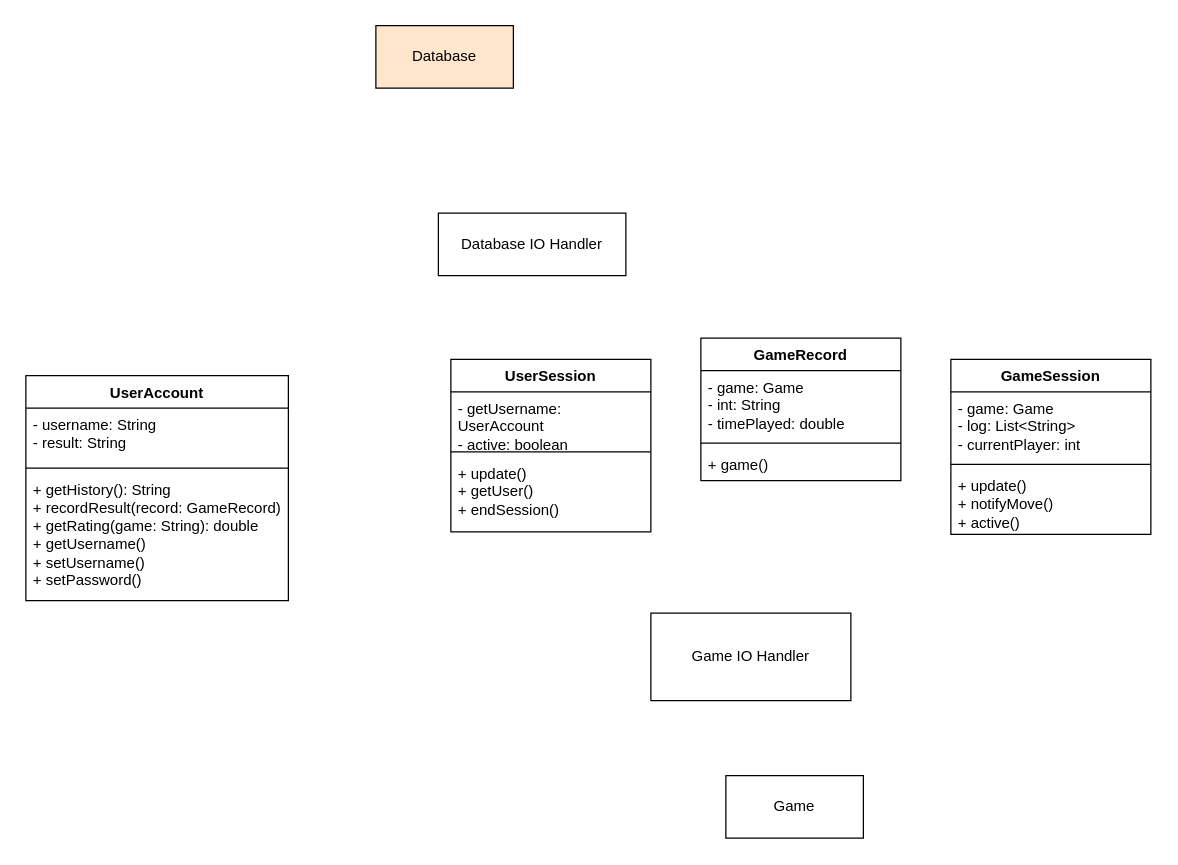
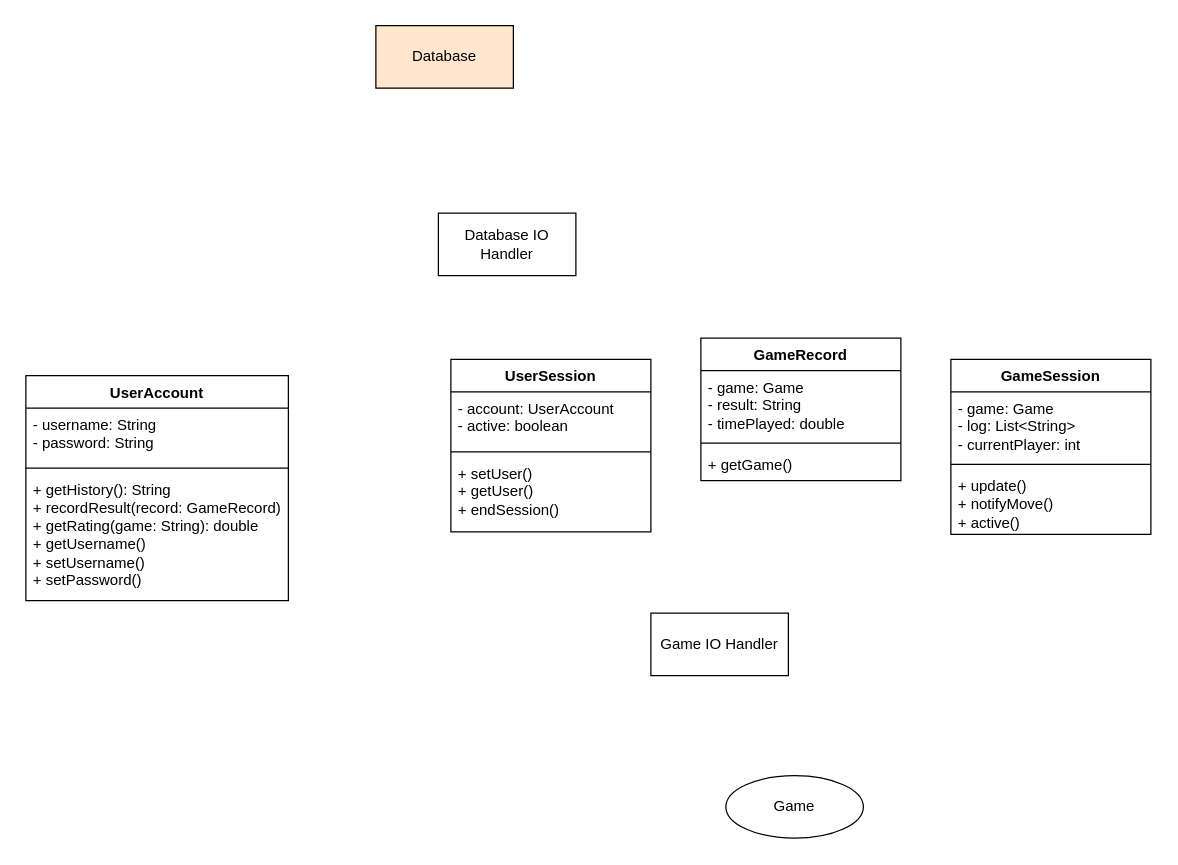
  <mxCell id="0" />
  <mxCell id="1" parent="0" />
  <mxCell id="2" value="UserAccount" style="swimlane;fontStyle=1;align=center;verticalAlign=top;childLayout=stackLayout;horizontal=1;startSize=26;horizontalStack=0;resizeParent=1;resizeParentMax=0;resizeLast=0;collapsible=1;marginBottom=0;whiteSpace=wrap;html=1;" parent="1" vertex="1"><mxGeometry x="20" y="300" width="210" height="180" as="geometry"><mxRectangle x="400" y="187" width="110" height="30" as="alternateBounds" /></mxGeometry></mxCell>
- <mxCell id="3" value="- username: String&lt;div&gt;- result: String&lt;/div&gt;&lt;div&gt;&lt;br&gt;&lt;/div&gt;" style="text;strokeColor=none;fillColor=none;align=left;verticalAlign=top;spacingLeft=4;spacingRight=4;overflow=hidden;rotatable=0;points=[[0,0.5],[1,0.5]];portConstraint=eastwest;whiteSpace=wrap;html=1;" parent="2" vertex="1"><mxGeometry y="26" width="210" height="44" as="geometry" /></mxCell>
+ <mxCell id="3" value="- username: String&lt;div&gt;- password: String&lt;/div&gt;&lt;div&gt;&lt;br&gt;&lt;/div&gt;" style="text;strokeColor=none;fillColor=none;align=left;verticalAlign=top;spacingLeft=4;spacingRight=4;overflow=hidden;rotatable=0;points=[[0,0.5],[1,0.5]];portConstraint=eastwest;whiteSpace=wrap;html=1;" parent="2" vertex="1"><mxGeometry y="26" width="210" height="44" as="geometry" /></mxCell>
  <mxCell id="4" value="" style="line;strokeWidth=1;fillColor=none;align=left;verticalAlign=middle;spacingTop=-1;spacingLeft=3;spacingRight=3;rotatable=0;labelPosition=right;points=[];portConstraint=eastwest;strokeColor=inherit;" parent="2" vertex="1"><mxGeometry y="70" width="210" height="8" as="geometry" /></mxCell>
  <mxCell id="5" value="+ getHistory(): String&lt;div&gt;+ recordResult(record: GameRecord)&lt;/div&gt;&lt;div&gt;+ getRating(game: String): double&lt;/div&gt;&lt;div&gt;+ getUsername()&lt;/div&gt;&lt;div&gt;+ setUsername()&lt;/div&gt;&lt;div&gt;+ setPassword()&lt;/div&gt;" style="text;strokeColor=none;fillColor=none;align=left;verticalAlign=top;spacingLeft=4;spacingRight=4;overflow=hidden;rotatable=0;points=[[0,0.5],[1,0.5]];portConstraint=eastwest;whiteSpace=wrap;html=1;" parent="2" vertex="1"><mxGeometry y="78" width="210" height="102" as="geometry" /></mxCell>
  <mxCell id="6" value="Database" style="html=1;whiteSpace=wrap;fillColor=#ffe6cc;" parent="1" vertex="1"><mxGeometry x="300" y="20" width="110" height="50" as="geometry" /></mxCell>
- <mxCell id="7" value="Game" style="html=1;whiteSpace=wrap;" parent="1" vertex="1"><mxGeometry x="580" y="620" width="110" height="50" as="geometry" /></mxCell>
+ <mxCell id="7" value="Game" style="ellipse;html=1;whiteSpace=wrap;" parent="1" vertex="1"><mxGeometry x="580" y="620" width="110" height="50" as="geometry" /></mxCell>
  <mxCell id="8" value="UserSession" style="swimlane;fontStyle=1;align=center;verticalAlign=top;childLayout=stackLayout;horizontal=1;startSize=26;horizontalStack=0;resizeParent=1;resizeParentMax=0;resizeLast=0;collapsible=1;marginBottom=0;whiteSpace=wrap;html=1;" parent="1" vertex="1"><mxGeometry x="360" y="287" width="160" height="138" as="geometry" /></mxCell>
- <mxCell id="9" value="- getUsername: UserAccount&lt;div&gt;&lt;div&gt;- active: boolean&lt;/div&gt;&lt;/div&gt;" style="text;strokeColor=none;fillColor=none;align=left;verticalAlign=top;spacingLeft=4;spacingRight=4;overflow=hidden;rotatable=0;points=[[0,0.5],[1,0.5]];portConstraint=eastwest;whiteSpace=wrap;html=1;" parent="8" vertex="1"><mxGeometry y="26" width="160" height="44" as="geometry" /></mxCell>
+ <mxCell id="9" value="- account: UserAccount&lt;div&gt;&lt;div&gt;- active: boolean&lt;/div&gt;&lt;/div&gt;" style="text;strokeColor=none;fillColor=none;align=left;verticalAlign=top;spacingLeft=4;spacingRight=4;overflow=hidden;rotatable=0;points=[[0,0.5],[1,0.5]];portConstraint=eastwest;whiteSpace=wrap;html=1;" parent="8" vertex="1"><mxGeometry y="26" width="160" height="44" as="geometry" /></mxCell>
  <mxCell id="10" value="" style="line;strokeWidth=1;fillColor=none;align=left;verticalAlign=middle;spacingTop=-1;spacingLeft=3;spacingRight=3;rotatable=0;labelPosition=right;points=[];portConstraint=eastwest;strokeColor=inherit;" parent="8" vertex="1"><mxGeometry y="70" width="160" height="8" as="geometry" /></mxCell>
- <mxCell id="11" value="+ update()&lt;div&gt;+ getUser()&lt;/div&gt;&lt;div&gt;+ endSession()&lt;/div&gt;" style="text;strokeColor=none;fillColor=none;align=left;verticalAlign=top;spacingLeft=4;spacingRight=4;overflow=hidden;rotatable=0;points=[[0,0.5],[1,0.5]];portConstraint=eastwest;whiteSpace=wrap;html=1;" parent="8" vertex="1"><mxGeometry y="78" width="160" height="60" as="geometry" /></mxCell>
+ <mxCell id="11" value="+ setUser()&lt;div&gt;+ getUser()&lt;/div&gt;&lt;div&gt;+ endSession()&lt;/div&gt;" style="text;strokeColor=none;fillColor=none;align=left;verticalAlign=top;spacingLeft=4;spacingRight=4;overflow=hidden;rotatable=0;points=[[0,0.5],[1,0.5]];portConstraint=eastwest;whiteSpace=wrap;html=1;" parent="8" vertex="1"><mxGeometry y="78" width="160" height="60" as="geometry" /></mxCell>
  <mxCell id="12" value="GameRecord" style="swimlane;fontStyle=1;align=center;verticalAlign=top;childLayout=stackLayout;horizontal=1;startSize=26;horizontalStack=0;resizeParent=1;resizeParentMax=0;resizeLast=0;collapsible=1;marginBottom=0;whiteSpace=wrap;html=1;" parent="1" vertex="1"><mxGeometry x="560" y="270" width="160" height="114" as="geometry" /></mxCell>
- <mxCell id="13" value="- game: Game&lt;div&gt;- int: String&lt;/div&gt;&lt;div&gt;- timePlayed: double&lt;/div&gt;" style="text;strokeColor=none;fillColor=none;align=left;verticalAlign=top;spacingLeft=4;spacingRight=4;overflow=hidden;rotatable=0;points=[[0,0.5],[1,0.5]];portConstraint=eastwest;whiteSpace=wrap;html=1;" parent="12" vertex="1"><mxGeometry y="26" width="160" height="54" as="geometry" /></mxCell>
+ <mxCell id="13" value="- game: Game&lt;div&gt;- result: String&lt;/div&gt;&lt;div&gt;- timePlayed: double&lt;/div&gt;" style="text;strokeColor=none;fillColor=none;align=left;verticalAlign=top;spacingLeft=4;spacingRight=4;overflow=hidden;rotatable=0;points=[[0,0.5],[1,0.5]];portConstraint=eastwest;whiteSpace=wrap;html=1;" parent="12" vertex="1"><mxGeometry y="26" width="160" height="54" as="geometry" /></mxCell>
  <mxCell id="14" value="" style="line;strokeWidth=1;fillColor=none;align=left;verticalAlign=middle;spacingTop=-1;spacingLeft=3;spacingRight=3;rotatable=0;labelPosition=right;points=[];portConstraint=eastwest;strokeColor=inherit;" parent="12" vertex="1"><mxGeometry y="80" width="160" height="8" as="geometry" /></mxCell>
- <mxCell id="15" value="+ game()" style="text;strokeColor=none;fillColor=none;align=left;verticalAlign=top;spacingLeft=4;spacingRight=4;overflow=hidden;rotatable=0;points=[[0,0.5],[1,0.5]];portConstraint=eastwest;whiteSpace=wrap;html=1;" parent="12" vertex="1"><mxGeometry y="88" width="160" height="26" as="geometry" /></mxCell>
- <mxCell id="16" value="Database IO Handler" style="html=1;whiteSpace=wrap;" parent="1" vertex="1"><mxGeometry x="350" y="170" width="150" height="50" as="geometry" /></mxCell>
- <mxCell id="17" value="Game IO Handler" style="html=1;whiteSpace=wrap;" parent="1" vertex="1"><mxGeometry x="520" y="490" width="160" height="70" as="geometry" /></mxCell>
+ <mxCell id="15" value="+ getGame()" style="text;strokeColor=none;fillColor=none;align=left;verticalAlign=top;spacingLeft=4;spacingRight=4;overflow=hidden;rotatable=0;points=[[0,0.5],[1,0.5]];portConstraint=eastwest;whiteSpace=wrap;html=1;" parent="12" vertex="1"><mxGeometry y="88" width="160" height="26" as="geometry" /></mxCell>
+ <mxCell id="16" value="Database IO Handler" style="html=1;whiteSpace=wrap;" parent="1" vertex="1"><mxGeometry x="350" y="170" width="110" height="50" as="geometry" /></mxCell>
+ <mxCell id="17" value="Game IO Handler" style="html=1;whiteSpace=wrap;" parent="1" vertex="1"><mxGeometry x="520" y="490" width="110" height="50" as="geometry" /></mxCell>
  <mxCell id="18" value="GameSession" style="swimlane;fontStyle=1;align=center;verticalAlign=top;childLayout=stackLayout;horizontal=1;startSize=26;horizontalStack=0;resizeParent=1;resizeParentMax=0;resizeLast=0;collapsible=1;marginBottom=0;whiteSpace=wrap;html=1;" vertex="1" parent="1"><mxGeometry x="760" y="287" width="160" height="140" as="geometry" /></mxCell>
  <mxCell id="19" value="- game: Game&lt;div&gt;- log: List&amp;lt;String&amp;gt;&lt;/div&gt;&lt;div&gt;- currentPlayer: int&lt;/div&gt;" style="text;strokeColor=none;fillColor=none;align=left;verticalAlign=top;spacingLeft=4;spacingRight=4;overflow=hidden;rotatable=0;points=[[0,0.5],[1,0.5]];portConstraint=eastwest;whiteSpace=wrap;html=1;" vertex="1" parent="18"><mxGeometry y="26" width="160" height="54" as="geometry" /></mxCell>
  <mxCell id="20" value="" style="line;strokeWidth=1;fillColor=none;align=left;verticalAlign=middle;spacingTop=-1;spacingLeft=3;spacingRight=3;rotatable=0;labelPosition=right;points=[];portConstraint=eastwest;strokeColor=inherit;" vertex="1" parent="18"><mxGeometry y="80" width="160" height="8" as="geometry" /></mxCell>
  <mxCell id="21" value="+ update()&lt;div&gt;+ notifyMove()&lt;/div&gt;&lt;div&gt;+ active()&lt;/div&gt;" style="text;strokeColor=none;fillColor=none;align=left;verticalAlign=top;spacingLeft=4;spacingRight=4;overflow=hidden;rotatable=0;points=[[0,0.5],[1,0.5]];portConstraint=eastwest;whiteSpace=wrap;html=1;" vertex="1" parent="18"><mxGeometry y="88" width="160" height="52" as="geometry" /></mxCell>
